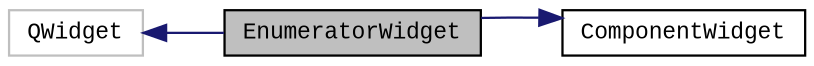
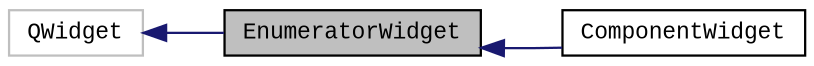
  digraph {
    fontname="Liberation Mono"
    rankdir=LR
    node [color=black fillcolor=white fontname="Liberation Mono" fontsize=10 shape=record style=filled]
    edge [color=midnightblue dir=back fontname="Liberation Mono" fontsize=10 labelfontname=Helvetica labelfontsize=10 style=solid]
    n1 [fillcolor=grey75 fontcolor=black height=0.2 label=EnumeratorWidget width=0.4]
    n2 [height=0.2 label=ComponentWidget width=0.4]
    n3 [color=grey75 height=0.2 label=QWidget width=0.4]
-   n2 -> n1
+   n1 -> n2
    n3 -> n1
  }
